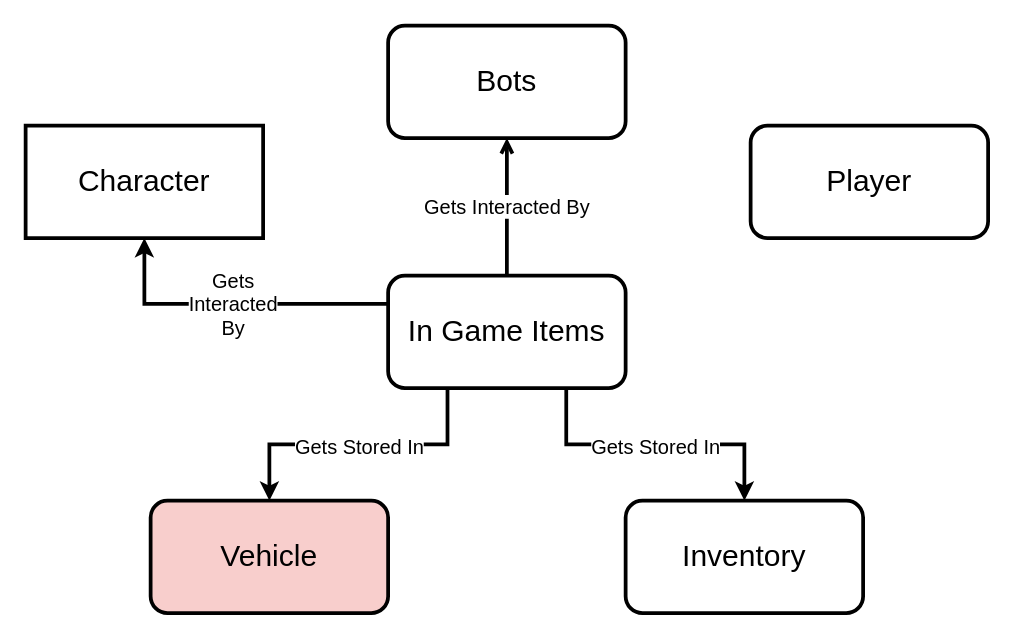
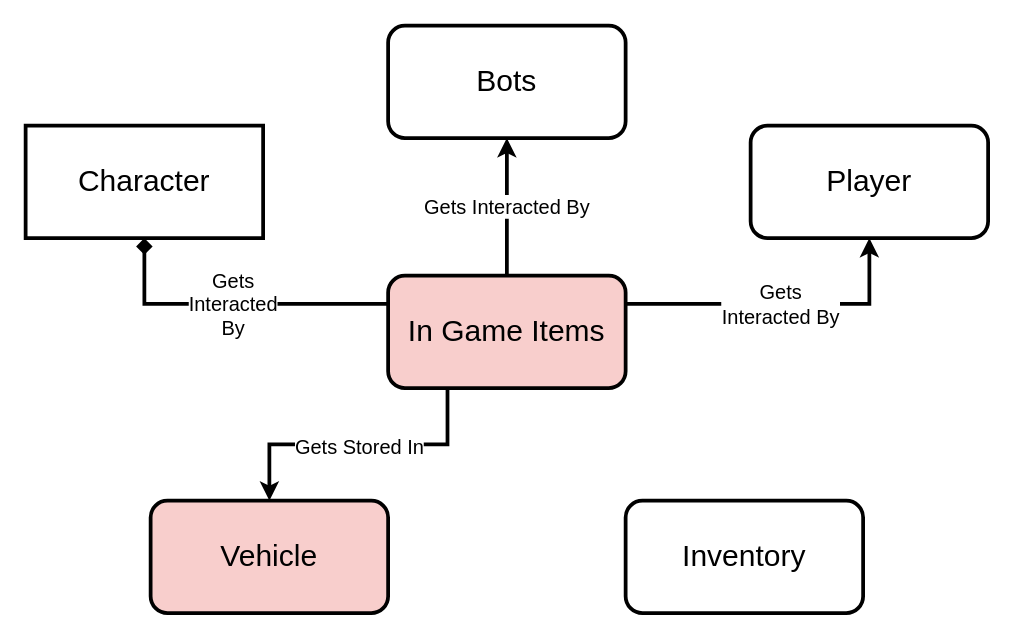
  <mxCell id="0" />
  <mxCell id="1" parent="0" />
- <mxCell id="2" value="Gets Interacted By" style="edgeStyle=orthogonalEdgeStyle;rounded=0;orthogonalLoop=1;jettySize=auto;html=1;entryX=0.5;entryY=1;entryDx=0;entryDy=0;fontSize=16;strokeWidth=3;endArrow=open;" edge="1" parent="1" source="7" target="8"><mxGeometry relative="1" as="geometry" /></mxCell>
- <mxCell id="4" value="&lt;div&gt;Gets &lt;br&gt;&lt;/div&gt;&lt;div&gt;Interacted &lt;br&gt;&lt;/div&gt;&lt;div&gt;By&lt;/div&gt;" style="edgeStyle=orthogonalEdgeStyle;rounded=0;orthogonalLoop=1;jettySize=auto;html=1;exitX=0;exitY=0.25;exitDx=0;exitDy=0;entryX=0.5;entryY=1;entryDx=0;entryDy=0;fontSize=16;strokeWidth=3;" edge="1" parent="1" source="7" target="11"><mxGeometry relative="1" as="geometry" /></mxCell>
+ <mxCell id="2" value="Gets Interacted By" style="edgeStyle=orthogonalEdgeStyle;rounded=0;orthogonalLoop=1;jettySize=auto;html=1;entryX=0.5;entryY=1;entryDx=0;entryDy=0;fontSize=16;strokeWidth=3;" edge="1" parent="1" source="7" target="8"><mxGeometry relative="1" as="geometry" /></mxCell>
+ <mxCell id="3" value="&lt;div&gt;Gets&lt;/div&gt;&lt;div&gt;Interacted By&lt;/div&gt;" style="edgeStyle=orthogonalEdgeStyle;rounded=0;orthogonalLoop=1;jettySize=auto;html=1;exitX=1;exitY=0.25;exitDx=0;exitDy=0;entryX=0.5;entryY=1;entryDx=0;entryDy=0;fontSize=16;strokeWidth=3;" edge="1" parent="1" source="7" target="10"><mxGeometry relative="1" as="geometry" /></mxCell>
+ <mxCell id="4" value="&lt;div&gt;Gets &lt;br&gt;&lt;/div&gt;&lt;div&gt;Interacted &lt;br&gt;&lt;/div&gt;&lt;div&gt;By&lt;/div&gt;" style="edgeStyle=orthogonalEdgeStyle;rounded=0;orthogonalLoop=1;jettySize=auto;html=1;exitX=0;exitY=0.25;exitDx=0;exitDy=0;entryX=0.5;entryY=1;entryDx=0;entryDy=0;fontSize=16;strokeWidth=3;endArrow=diamond;" edge="1" parent="1" source="7" target="11"><mxGeometry relative="1" as="geometry" /></mxCell>
  <mxCell id="5" value="&lt;font style=&quot;font-size: 16px&quot;&gt;Gets Stored In&lt;br&gt;&lt;/font&gt;" style="edgeStyle=orthogonalEdgeStyle;rounded=0;orthogonalLoop=1;jettySize=auto;html=1;exitX=0.25;exitY=1;exitDx=0;exitDy=0;entryX=0.5;entryY=0;entryDx=0;entryDy=0;fontSize=24;strokeWidth=3;" edge="1" parent="1" source="7" target="12"><mxGeometry relative="1" as="geometry" /></mxCell>
- <mxCell id="6" value="&lt;font style=&quot;font-size: 16px&quot;&gt;Gets Stored In&lt;/font&gt;" style="edgeStyle=orthogonalEdgeStyle;rounded=0;orthogonalLoop=1;jettySize=auto;html=1;exitX=0.75;exitY=1;exitDx=0;exitDy=0;entryX=0.5;entryY=0;entryDx=0;entryDy=0;fontSize=24;strokeWidth=3;" edge="1" parent="1" source="7" target="9"><mxGeometry relative="1" as="geometry" /></mxCell>
- <mxCell id="7" value="&lt;font style=&quot;font-size: 24px&quot;&gt;In Game Items&lt;/font&gt;" style="rounded=1;whiteSpace=wrap;html=1;strokeWidth=3;" vertex="1" parent="1"><mxGeometry x="310" y="220" width="190" height="90" as="geometry" /></mxCell>
+ <mxCell id="7" value="&lt;font style=&quot;font-size: 24px&quot;&gt;In Game Items&lt;/font&gt;" style="rounded=1;whiteSpace=wrap;html=1;strokeWidth=3;fillColor=#f8cecc;" vertex="1" parent="1"><mxGeometry x="310" y="220" width="190" height="90" as="geometry" /></mxCell>
  <mxCell id="8" value="&lt;font style=&quot;font-size: 24px&quot;&gt;Bots&lt;/font&gt;" style="rounded=1;whiteSpace=wrap;html=1;strokeWidth=3;" vertex="1" parent="1"><mxGeometry x="310" y="20" width="190" height="90" as="geometry" /></mxCell>
  <mxCell id="9" value="&lt;font style=&quot;font-size: 24px&quot;&gt;Inventory&lt;/font&gt;" style="rounded=1;whiteSpace=wrap;html=1;strokeWidth=3;" vertex="1" parent="1"><mxGeometry x="500" y="400" width="190" height="90" as="geometry" /></mxCell>
  <mxCell id="10" value="&lt;font style=&quot;font-size: 24px&quot;&gt;Player&lt;/font&gt;" style="rounded=1;whiteSpace=wrap;html=1;strokeWidth=3;" vertex="1" parent="1"><mxGeometry x="600" y="100" width="190" height="90" as="geometry" /></mxCell>
  <mxCell id="11" value="&lt;font style=&quot;font-size: 24px&quot;&gt;Character&lt;/font&gt;" style="whiteSpace=wrap;html=1;strokeWidth=3;rounded=0;" vertex="1" parent="1"><mxGeometry x="20" y="100" width="190" height="90" as="geometry" /></mxCell>
  <mxCell id="12" value="&lt;font style=&quot;font-size: 24px&quot;&gt;Vehicle&lt;/font&gt;" style="rounded=1;whiteSpace=wrap;html=1;strokeWidth=3;fillColor=#f8cecc;" vertex="1" parent="1"><mxGeometry x="120" y="400" width="190" height="90" as="geometry" /></mxCell>
